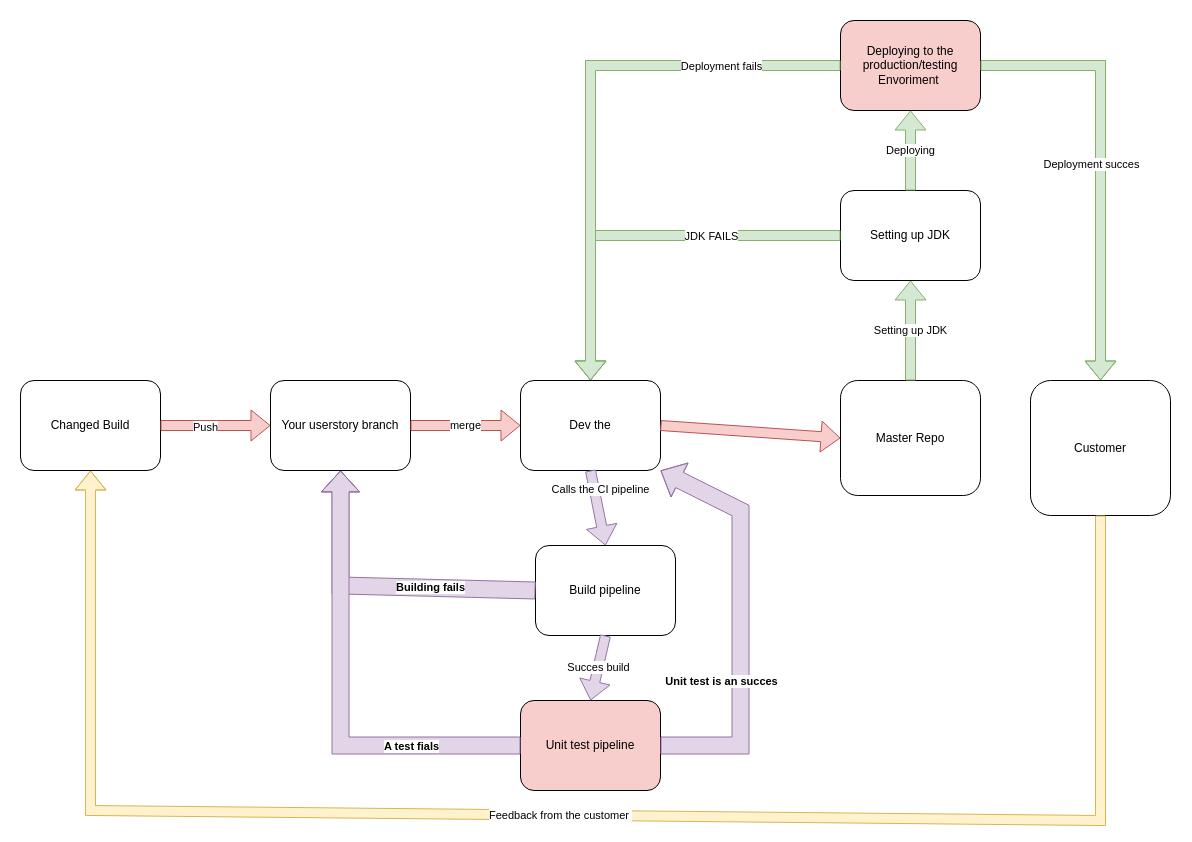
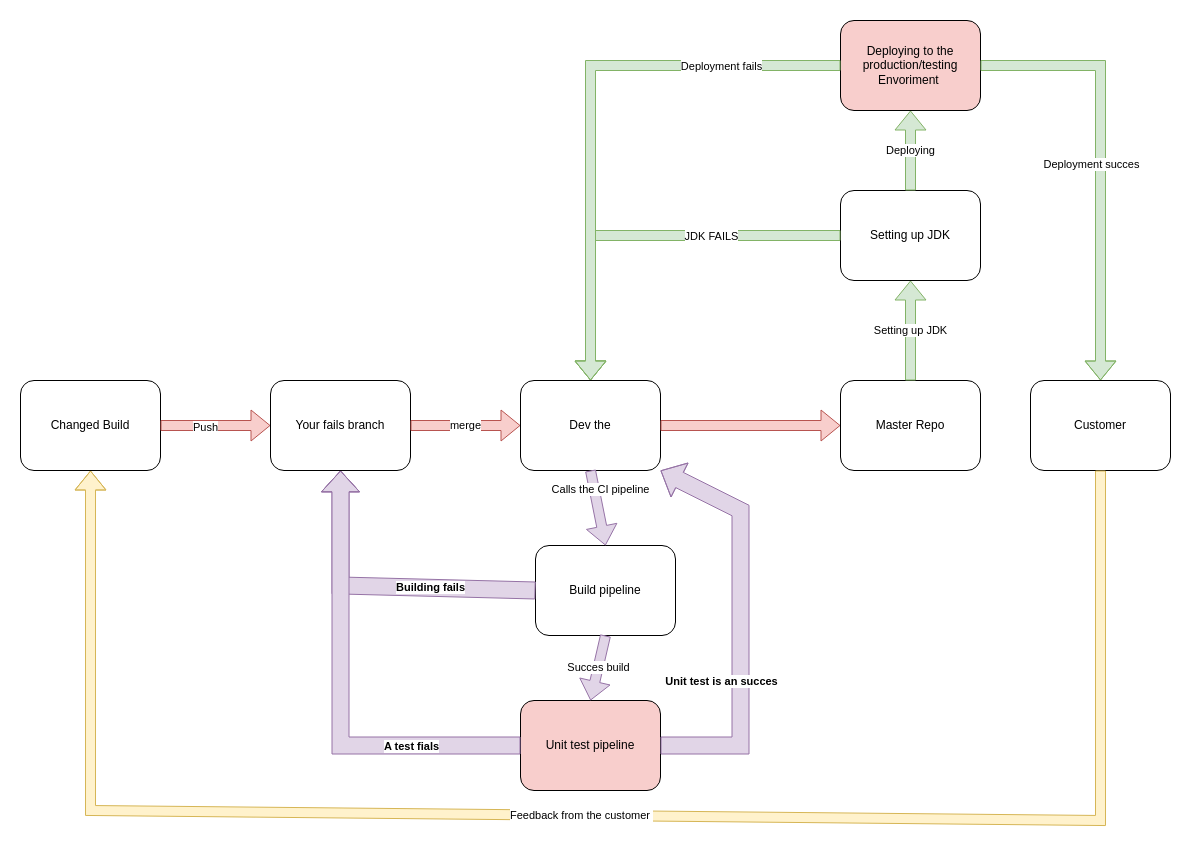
  <mxCell id="0" />
  <mxCell id="1" parent="0" />
  <mxCell id="2" value="Changed Build" style="rounded=1;whiteSpace=wrap;html=1;" vertex="1" parent="1"><mxGeometry x="20" y="380" width="140" height="90" as="geometry" /></mxCell>
  <mxCell id="3" value="" style="shape=flexArrow;endArrow=classic;html=1;rounded=0;exitX=1;exitY=0.5;exitDx=0;exitDy=0;fillColor=#f8cecc;strokeColor=#b85450;" edge="1" parent="1" source="2"><mxGeometry width="50" height="50" relative="1" as="geometry"><mxPoint x="300" y="480" as="sourcePoint" /><mxPoint x="270" y="425" as="targetPoint" /></mxGeometry></mxCell>
  <mxCell id="4" value="Push" style="edgeLabel;html=1;align=center;verticalAlign=middle;resizable=0;points=[];" vertex="1" connectable="0" parent="3"><mxGeometry x="-0.2" y="-1" relative="1" as="geometry"><mxPoint as="offset" /></mxGeometry></mxCell>
- <mxCell id="5" value="Master Repo" style="rounded=1;whiteSpace=wrap;html=1;" vertex="1" parent="1"><mxGeometry x="840" y="380" width="140" height="115" as="geometry" /></mxCell>
+ <mxCell id="5" value="Master Repo" style="rounded=1;whiteSpace=wrap;html=1;" vertex="1" parent="1"><mxGeometry x="840" y="380" width="140" height="90" as="geometry" /></mxCell>
  <mxCell id="6" value="Dev the" style="rounded=1;whiteSpace=wrap;html=1;" vertex="1" parent="1"><mxGeometry x="520" y="380" width="140" height="90" as="geometry" /></mxCell>
- <mxCell id="7" value="Your userstory branch" style="rounded=1;whiteSpace=wrap;html=1;" vertex="1" parent="1"><mxGeometry x="270" y="380" width="140" height="90" as="geometry" /></mxCell>
+ <mxCell id="7" value="Your fails branch" style="rounded=1;whiteSpace=wrap;html=1;" vertex="1" parent="1"><mxGeometry x="270" y="380" width="140" height="90" as="geometry" /></mxCell>
  <mxCell id="8" value="merge" style="shape=flexArrow;endArrow=classic;html=1;rounded=0;exitX=1;exitY=0.5;exitDx=0;exitDy=0;entryX=0;entryY=0.5;entryDx=0;entryDy=0;fillColor=#f8cecc;strokeColor=#b85450;" edge="1" parent="1" source="7" target="6"><mxGeometry width="50" height="50" relative="1" as="geometry"><mxPoint x="400" y="630" as="sourcePoint" /><mxPoint x="450" y="580" as="targetPoint" /></mxGeometry></mxCell>
  <mxCell id="9" value="Build pipeline" style="rounded=1;whiteSpace=wrap;html=1;" vertex="1" parent="1"><mxGeometry x="535" y="545" width="140" height="90" as="geometry" /></mxCell>
  <mxCell id="10" value="Unit test pipeline" style="rounded=1;whiteSpace=wrap;html=1;fillColor=#f8cecc;" vertex="1" parent="1"><mxGeometry x="520" y="700" width="140" height="90" as="geometry" /></mxCell>
  <mxCell id="11" value="" style="shape=flexArrow;endArrow=classic;html=1;rounded=0;exitX=0.5;exitY=1;exitDx=0;exitDy=0;entryX=0.5;entryY=0;entryDx=0;entryDy=0;fillColor=#e1d5e7;strokeColor=#9673a6;" edge="1" parent="1" source="6" target="9"><mxGeometry width="50" height="50" relative="1" as="geometry"><mxPoint x="280" y="590" as="sourcePoint" /><mxPoint x="330" y="540" as="targetPoint" /></mxGeometry></mxCell>
  <mxCell id="12" value="Calls the CI pipeline" style="edgeLabel;html=1;align=center;verticalAlign=middle;resizable=0;points=[];" vertex="1" connectable="0" parent="11"><mxGeometry x="-0.486" y="6" relative="1" as="geometry"><mxPoint as="offset" /></mxGeometry></mxCell>
  <mxCell id="13" value="Succes build" style="shape=flexArrow;endArrow=classic;html=1;rounded=0;exitX=0.5;exitY=1;exitDx=0;exitDy=0;entryX=0.5;entryY=0;entryDx=0;entryDy=0;fillColor=#e1d5e7;strokeColor=#9673a6;" edge="1" parent="1" source="9" target="10"><mxGeometry width="50" height="50" relative="1" as="geometry"><mxPoint x="600" y="480" as="sourcePoint" /><mxPoint x="600" y="550" as="targetPoint" /></mxGeometry></mxCell>
  <mxCell id="14" value="" style="shape=flexArrow;endArrow=classic;html=1;rounded=0;exitX=0;exitY=0.5;exitDx=0;exitDy=0;fillColor=#e1d5e7;strokeColor=#9673a6;width=17;endSize=6.59;entryX=0.5;entryY=1;entryDx=0;entryDy=0;" edge="1" parent="1" source="9" target="7"><mxGeometry width="50" height="50" relative="1" as="geometry"><mxPoint x="600" y="480" as="sourcePoint" /><mxPoint x="330" y="580" as="targetPoint" /><Array as="points"><mxPoint x="340" y="585" /></Array></mxGeometry></mxCell>
  <mxCell id="15" value="Building fails" style="edgeLabel;html=1;align=center;verticalAlign=middle;resizable=0;points=[];fontStyle=1" vertex="1" connectable="0" parent="14"><mxGeometry x="-0.146" relative="1" as="geometry"><mxPoint x="26" as="offset" /></mxGeometry></mxCell>
  <mxCell id="16" value="" style="shape=flexArrow;endArrow=classic;html=1;rounded=0;exitX=0;exitY=0.5;exitDx=0;exitDy=0;fillColor=#e1d5e7;strokeColor=#9673a6;width=17;endSize=6.59;entryX=0.5;entryY=1;entryDx=0;entryDy=0;" edge="1" parent="1" source="10" target="7"><mxGeometry width="50" height="50" relative="1" as="geometry"><mxPoint x="530" y="595" as="sourcePoint" /><mxPoint x="350" y="480" as="targetPoint" /><Array as="points"><mxPoint x="340" y="745" /></Array></mxGeometry></mxCell>
  <mxCell id="17" value="A test fials" style="edgeLabel;html=1;align=center;verticalAlign=middle;resizable=0;points=[];fontStyle=1" vertex="1" connectable="0" parent="16"><mxGeometry x="-0.146" relative="1" as="geometry"><mxPoint x="70" y="14" as="offset" /></mxGeometry></mxCell>
  <mxCell id="18" value="" style="shape=flexArrow;endArrow=classic;html=1;rounded=0;exitX=1;exitY=0.5;exitDx=0;exitDy=0;fillColor=#e1d5e7;strokeColor=#9673a6;width=17;endSize=6.59;entryX=1;entryY=1;entryDx=0;entryDy=0;" edge="1" parent="1" source="10" target="6"><mxGeometry width="50" height="50" relative="1" as="geometry"><mxPoint x="530" y="755" as="sourcePoint" /><mxPoint x="670" y="460" as="targetPoint" /><Array as="points"><mxPoint x="740" y="745" /><mxPoint x="740" y="510" /></Array></mxGeometry></mxCell>
  <mxCell id="19" value="Unit test is an succes" style="edgeLabel;html=1;align=center;verticalAlign=middle;resizable=0;points=[];fontStyle=1" vertex="1" connectable="0" parent="18"><mxGeometry x="-0.146" relative="1" as="geometry"><mxPoint x="-20" y="28" as="offset" /></mxGeometry></mxCell>
  <mxCell id="20" value="" style="shape=flexArrow;endArrow=classic;html=1;rounded=0;exitX=1;exitY=0.5;exitDx=0;exitDy=0;entryX=0;entryY=0.5;entryDx=0;entryDy=0;fillColor=#f8cecc;strokeColor=#b85450;" edge="1" parent="1" source="6" target="5"><mxGeometry width="50" height="50" relative="1" as="geometry"><mxPoint x="690" y="380" as="sourcePoint" /><mxPoint x="740" y="330" as="targetPoint" /></mxGeometry></mxCell>
  <mxCell id="21" value="Setting up JDK" style="shape=flexArrow;endArrow=classic;html=1;rounded=0;fillColor=#d5e8d4;strokeColor=#82b366;entryX=0.5;entryY=1;entryDx=0;entryDy=0;exitX=0.5;exitY=0;exitDx=0;exitDy=0;" edge="1" parent="1" source="5" target="22"><mxGeometry width="50" height="50" relative="1" as="geometry"><mxPoint x="1010" y="360" as="sourcePoint" /><mxPoint x="1030" y="530" as="targetPoint" /></mxGeometry></mxCell>
  <mxCell id="22" value="Setting up JDK" style="rounded=1;whiteSpace=wrap;html=1;" vertex="1" parent="1"><mxGeometry x="840" y="190" width="140" height="90" as="geometry" /></mxCell>
  <mxCell id="23" value="" style="shape=flexArrow;endArrow=classic;html=1;rounded=0;exitX=0;exitY=0.5;exitDx=0;exitDy=0;fillColor=#d5e8d4;strokeColor=#82b366;entryX=0.5;entryY=0;entryDx=0;entryDy=0;" edge="1" parent="1" source="22" target="6"><mxGeometry width="50" height="50" relative="1" as="geometry"><mxPoint x="910" y="740" as="sourcePoint" /><mxPoint x="590" y="225" as="targetPoint" /><Array as="points"><mxPoint x="590" y="235" /></Array></mxGeometry></mxCell>
  <mxCell id="24" value="JDK FAILS" style="edgeLabel;html=1;align=center;verticalAlign=middle;resizable=0;points=[];" vertex="1" connectable="0" parent="23"><mxGeometry x="-0.215" y="-2" relative="1" as="geometry"><mxPoint x="25" y="2" as="offset" /></mxGeometry></mxCell>
  <mxCell id="25" value="Deploying to the production/testing Envoriment&amp;nbsp;" style="rounded=1;whiteSpace=wrap;html=1;fillColor=#f8cecc;" vertex="1" parent="1"><mxGeometry x="840" y="20" width="140" height="90" as="geometry" /></mxCell>
  <mxCell id="26" value="Deploying" style="shape=flexArrow;endArrow=classic;html=1;rounded=0;exitX=0.5;exitY=0;exitDx=0;exitDy=0;entryX=0.5;entryY=1;entryDx=0;entryDy=0;fillColor=#d5e8d4;strokeColor=#82b366;" edge="1" parent="1" source="22" target="25"><mxGeometry width="50" height="50" relative="1" as="geometry"><mxPoint x="980" y="240" as="sourcePoint" /><mxPoint x="1030" y="190" as="targetPoint" /></mxGeometry></mxCell>
  <mxCell id="27" value="" style="shape=flexArrow;endArrow=classic;html=1;rounded=0;exitX=0;exitY=0.5;exitDx=0;exitDy=0;entryX=0.5;entryY=0;entryDx=0;entryDy=0;fillColor=#d5e8d4;strokeColor=#82b366;" edge="1" parent="1" source="25" target="6"><mxGeometry width="50" height="50" relative="1" as="geometry"><mxPoint x="600" y="90" as="sourcePoint" /><mxPoint x="580" y="60" as="targetPoint" /><Array as="points"><mxPoint x="590" y="65" /></Array></mxGeometry></mxCell>
  <mxCell id="28" value="Deployment fails" style="edgeLabel;html=1;align=center;verticalAlign=middle;resizable=0;points=[];" vertex="1" connectable="0" parent="27"><mxGeometry x="-0.469" relative="1" as="geometry"><mxPoint x="30" as="offset" /></mxGeometry></mxCell>
- <mxCell id="29" value="Customer" style="rounded=1;whiteSpace=wrap;html=1;" vertex="1" parent="1"><mxGeometry x="1030" y="380" width="140" height="135" as="geometry" /></mxCell>
+ <mxCell id="29" value="Customer" style="rounded=1;whiteSpace=wrap;html=1;" vertex="1" parent="1"><mxGeometry x="1030" y="380" width="140" height="90" as="geometry" /></mxCell>
  <mxCell id="30" value="" style="shape=flexArrow;endArrow=classic;html=1;rounded=0;exitX=1;exitY=0.5;exitDx=0;exitDy=0;entryX=0.5;entryY=0;entryDx=0;entryDy=0;fillColor=#d5e8d4;strokeColor=#82b366;" edge="1" parent="1" source="25" target="29"><mxGeometry width="50" height="50" relative="1" as="geometry"><mxPoint x="1180" y="180" as="sourcePoint" /><mxPoint x="1230" y="130" as="targetPoint" /><Array as="points"><mxPoint x="1100" y="65" /></Array></mxGeometry></mxCell>
  <mxCell id="31" value="Deployment succes" style="edgeLabel;html=1;align=center;verticalAlign=middle;resizable=0;points=[];" vertex="1" connectable="0" parent="30"><mxGeometry x="0.002" y="3" relative="1" as="geometry"><mxPoint x="-13" as="offset" /></mxGeometry></mxCell>
  <mxCell id="32" value="" style="shape=flexArrow;endArrow=classic;html=1;rounded=0;exitX=0.5;exitY=1;exitDx=0;exitDy=0;entryX=0.5;entryY=1;entryDx=0;entryDy=0;fillColor=#fff2cc;strokeColor=#d6b656;" edge="1" parent="1" source="29" target="2"><mxGeometry width="50" height="50" relative="1" as="geometry"><mxPoint x="1150" y="620" as="sourcePoint" /><mxPoint x="50" y="900" as="targetPoint" /><Array as="points"><mxPoint x="1100" y="820" /><mxPoint x="90" y="810" /></Array></mxGeometry></mxCell>
  <mxCell id="33" value="Feedback from the customer&amp;nbsp;" style="edgeLabel;html=1;align=center;verticalAlign=middle;resizable=0;points=[];" vertex="1" connectable="0" parent="32"><mxGeometry x="0.054" y="2" relative="1" as="geometry"><mxPoint x="26" y="-2" as="offset" /></mxGeometry></mxCell>
